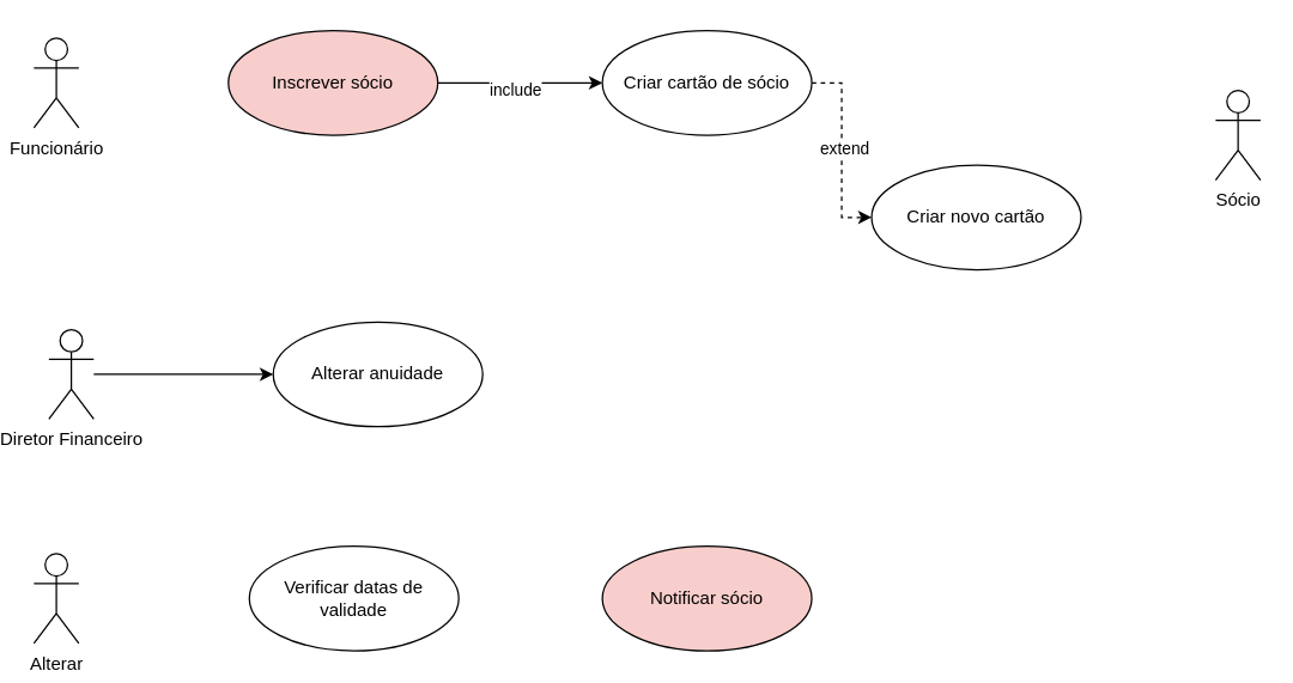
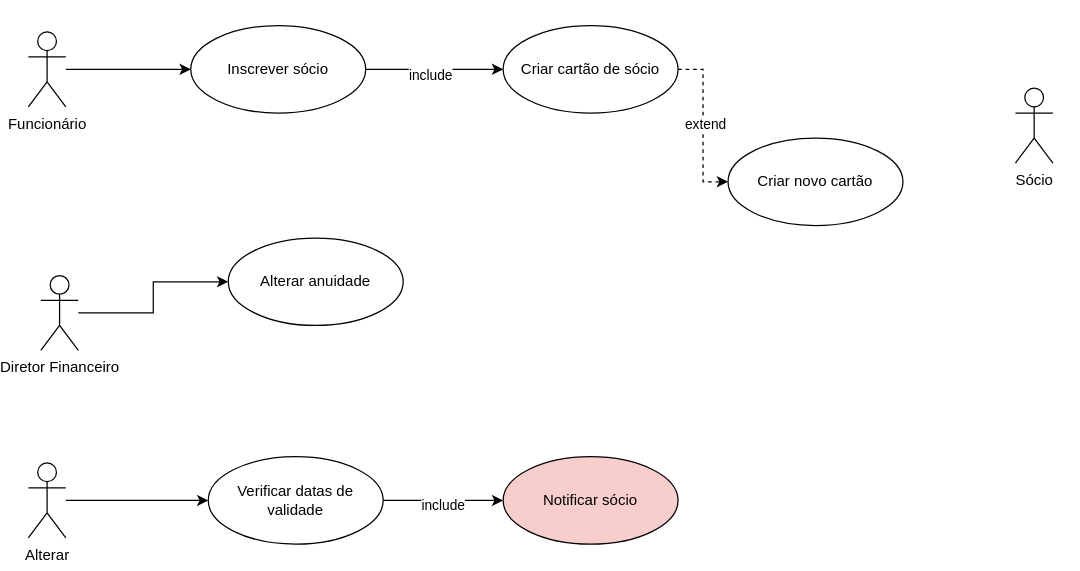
  <mxCell id="0" />
  <mxCell id="1" parent="0" />
+ <mxCell id="2" style="edgeStyle=orthogonalEdgeStyle;rounded=0;orthogonalLoop=1;jettySize=auto;html=1;entryX=0;entryY=0.5;entryDx=0;entryDy=0;" edge="1" parent="1" source="3" target="6"><mxGeometry relative="1" as="geometry" /></mxCell>
  <mxCell id="3" value="Funcionário" style="shape=umlActor;verticalLabelPosition=bottom;verticalAlign=top;html=1;" vertex="1" parent="1"><mxGeometry x="20" y="25" width="30" height="60" as="geometry" /></mxCell>
  <mxCell id="4" style="edgeStyle=orthogonalEdgeStyle;rounded=0;orthogonalLoop=1;jettySize=auto;html=1;exitX=1;exitY=0.5;exitDx=0;exitDy=0;" edge="1" parent="1" source="6" target="9"><mxGeometry relative="1" as="geometry" /></mxCell>
  <mxCell id="5" value="include" style="edgeLabel;html=1;align=center;verticalAlign=middle;resizable=0;points=[];" vertex="1" connectable="0" parent="4"><mxGeometry x="-0.08" y="-4" relative="1" as="geometry"><mxPoint as="offset" /></mxGeometry></mxCell>
- <mxCell id="6" value="Inscrever sócio" style="ellipse;whiteSpace=wrap;html=1;fillColor=#f8cecc;" vertex="1" parent="1"><mxGeometry x="150" y="20" width="140" height="70" as="geometry" /></mxCell>
+ <mxCell id="6" value="Inscrever sócio" style="ellipse;whiteSpace=wrap;html=1;" vertex="1" parent="1"><mxGeometry x="150" y="20" width="140" height="70" as="geometry" /></mxCell>
  <mxCell id="7" style="edgeStyle=orthogonalEdgeStyle;rounded=0;orthogonalLoop=1;jettySize=auto;html=1;entryX=0;entryY=0.5;entryDx=0;entryDy=0;dashed=1;" edge="1" parent="1" source="9" target="12"><mxGeometry relative="1" as="geometry" /></mxCell>
  <mxCell id="8" value="extend" style="edgeLabel;html=1;align=center;verticalAlign=middle;resizable=0;points=[];" vertex="1" connectable="0" parent="7"><mxGeometry x="-0.031" y="1" relative="1" as="geometry"><mxPoint as="offset" /></mxGeometry></mxCell>
  <mxCell id="9" value="Criar cartão de sócio" style="ellipse;whiteSpace=wrap;html=1;" vertex="1" parent="1"><mxGeometry x="400" y="20" width="140" height="70" as="geometry" /></mxCell>
  <mxCell id="10" style="edgeStyle=orthogonalEdgeStyle;rounded=0;orthogonalLoop=1;jettySize=auto;html=1;entryX=0;entryY=0.5;entryDx=0;entryDy=0;" edge="1" parent="1" source="11" target="13"><mxGeometry relative="1" as="geometry" /></mxCell>
  <mxCell id="11" value="Diretor Financeiro" style="shape=umlActor;verticalLabelPosition=bottom;verticalAlign=top;html=1;" vertex="1" parent="1"><mxGeometry x="30" y="220" width="30" height="60" as="geometry" /></mxCell>
  <mxCell id="12" value="Criar novo cartão" style="ellipse;whiteSpace=wrap;html=1;" vertex="1" parent="1"><mxGeometry x="580" y="110" width="140" height="70" as="geometry" /></mxCell>
- <mxCell id="13" value="Alterar anuidade" style="ellipse;whiteSpace=wrap;html=1;" vertex="1" parent="1"><mxGeometry x="180" y="215" width="140" height="70" as="geometry" /></mxCell>
+ <mxCell id="13" value="Alterar anuidade" style="ellipse;whiteSpace=wrap;html=1;" vertex="1" parent="1"><mxGeometry x="180" y="190" width="140" height="70" as="geometry" /></mxCell>
+ <mxCell id="14" style="edgeStyle=orthogonalEdgeStyle;rounded=0;orthogonalLoop=1;jettySize=auto;html=1;entryX=0;entryY=0.5;entryDx=0;entryDy=0;" edge="1" parent="1" source="15" target="18"><mxGeometry relative="1" as="geometry" /></mxCell>
  <mxCell id="15" value="Alterar" style="shape=umlActor;verticalLabelPosition=bottom;verticalAlign=top;html=1;" vertex="1" parent="1"><mxGeometry x="20" y="370" width="30" height="60" as="geometry" /></mxCell>
+ <mxCell id="16" style="edgeStyle=orthogonalEdgeStyle;rounded=0;orthogonalLoop=1;jettySize=auto;html=1;" edge="1" parent="1" source="18" target="20"><mxGeometry relative="1" as="geometry" /></mxCell>
+ <mxCell id="17" value="include" style="edgeLabel;html=1;align=center;verticalAlign=middle;resizable=0;points=[];" vertex="1" connectable="0" parent="16"><mxGeometry x="-0.025" y="-3" relative="1" as="geometry"><mxPoint as="offset" /></mxGeometry></mxCell>
  <mxCell id="18" value="Verificar datas de validade" style="ellipse;whiteSpace=wrap;html=1;" vertex="1" parent="1"><mxGeometry x="164" y="365" width="140" height="70" as="geometry" /></mxCell>
- <mxCell id="19" value="Sócio" style="shape=umlActor;verticalLabelPosition=bottom;verticalAlign=top;html=1;" vertex="1" parent="1"><mxGeometry x="810" y="60" width="30" height="60" as="geometry" /></mxCell>
+ <mxCell id="19" value="Sócio" style="shape=umlActor;verticalLabelPosition=bottom;verticalAlign=top;html=1;" vertex="1" parent="1"><mxGeometry x="810" y="70" width="30" height="60" as="geometry" /></mxCell>
  <mxCell id="20" value="Notificar sócio" style="ellipse;whiteSpace=wrap;html=1;fillColor=#f8cecc;" vertex="1" parent="1"><mxGeometry x="400" y="365" width="140" height="70" as="geometry" /></mxCell>
